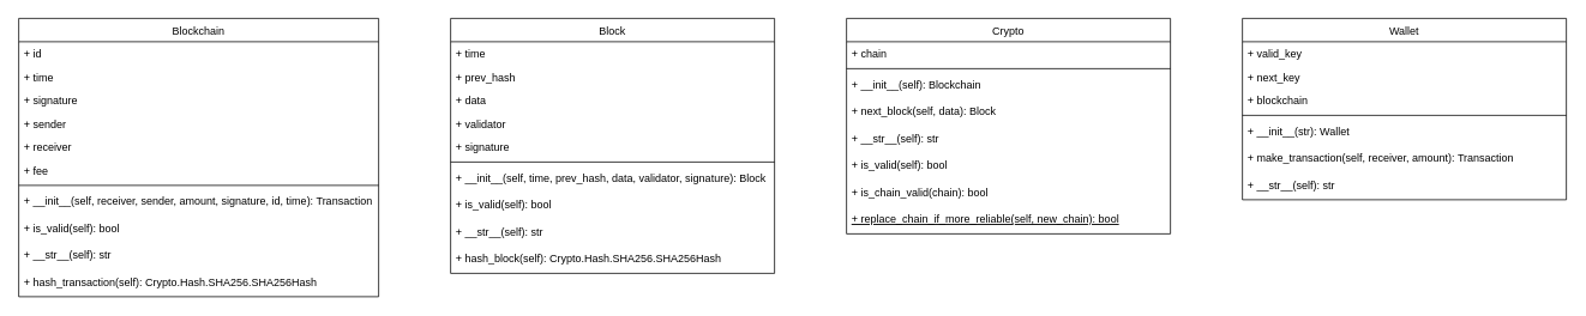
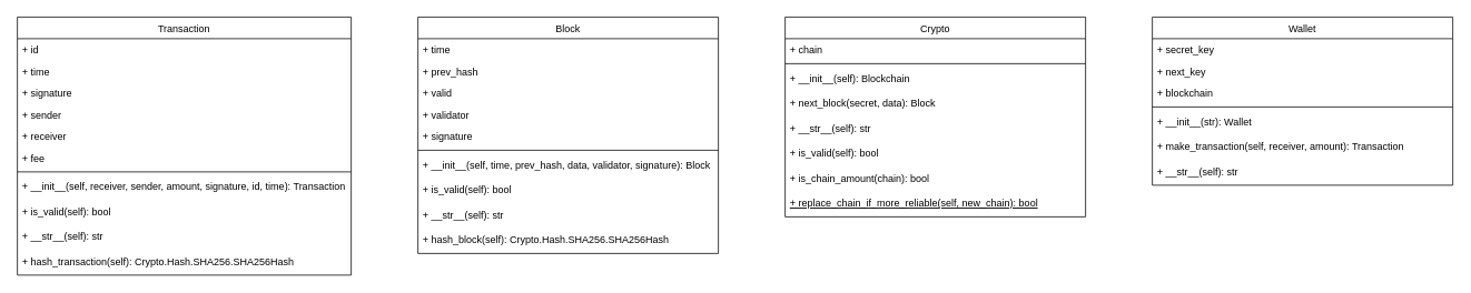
  <mxCell id="0" />
  <mxCell id="1" parent="0" />
- <mxCell id="2" value="Blockchain" style="swimlane;fontStyle=0;align=center;verticalAlign=top;childLayout=stackLayout;horizontal=1;startSize=26;horizontalStack=0;resizeParent=1;resizeLast=0;collapsible=1;marginBottom=0;rounded=0;shadow=0;strokeWidth=1;" parent="1" vertex="1"><mxGeometry x="20" y="20" width="400" height="310" as="geometry"><mxRectangle x="130" y="380" width="160" height="26" as="alternateBounds" /></mxGeometry></mxCell>
+ <mxCell id="2" value="Transaction" style="swimlane;fontStyle=0;align=center;verticalAlign=top;childLayout=stackLayout;horizontal=1;startSize=26;horizontalStack=0;resizeParent=1;resizeLast=0;collapsible=1;marginBottom=0;rounded=0;shadow=0;strokeWidth=1;" parent="1" vertex="1"><mxGeometry x="20" y="20" width="400" height="310" as="geometry"><mxRectangle x="130" y="380" width="160" height="26" as="alternateBounds" /></mxGeometry></mxCell>
  <mxCell id="3" value="+ id" style="text;align=left;verticalAlign=top;spacingLeft=4;spacingRight=4;overflow=hidden;rotatable=0;points=[[0,0.5],[1,0.5]];portConstraint=eastwest;" parent="2" vertex="1"><mxGeometry y="26" width="400" height="26" as="geometry" /></mxCell>
  <mxCell id="4" value="+ time" style="text;align=left;verticalAlign=top;spacingLeft=4;spacingRight=4;overflow=hidden;rotatable=0;points=[[0,0.5],[1,0.5]];portConstraint=eastwest;" vertex="1" parent="2"><mxGeometry y="52" width="400" height="26" as="geometry" /></mxCell>
  <mxCell id="5" value="+ signature" style="text;align=left;verticalAlign=top;spacingLeft=4;spacingRight=4;overflow=hidden;rotatable=0;points=[[0,0.5],[1,0.5]];portConstraint=eastwest;" vertex="1" parent="2"><mxGeometry y="78" width="400" height="26" as="geometry" /></mxCell>
  <mxCell id="6" value="+ sender" style="text;align=left;verticalAlign=top;spacingLeft=4;spacingRight=4;overflow=hidden;rotatable=0;points=[[0,0.5],[1,0.5]];portConstraint=eastwest;" vertex="1" parent="2"><mxGeometry y="104" width="400" height="26" as="geometry" /></mxCell>
  <mxCell id="7" value="+ receiver" style="text;align=left;verticalAlign=top;spacingLeft=4;spacingRight=4;overflow=hidden;rotatable=0;points=[[0,0.5],[1,0.5]];portConstraint=eastwest;" vertex="1" parent="2"><mxGeometry y="130" width="400" height="26" as="geometry" /></mxCell>
  <mxCell id="8" value="+ fee" style="text;align=left;verticalAlign=top;spacingLeft=4;spacingRight=4;overflow=hidden;rotatable=0;points=[[0,0.5],[1,0.5]];portConstraint=eastwest;" vertex="1" parent="2"><mxGeometry y="156" width="400" height="26" as="geometry" /></mxCell>
  <mxCell id="9" value="" style="line;html=1;strokeWidth=1;align=left;verticalAlign=middle;spacingTop=-1;spacingLeft=3;spacingRight=3;rotatable=0;labelPosition=right;points=[];portConstraint=eastwest;" parent="2" vertex="1"><mxGeometry y="182" width="400" height="8" as="geometry" /></mxCell>
  <mxCell id="10" value="+ __init__(self, receiver, sender, amount, signature, id, time): Transaction" style="text;align=left;verticalAlign=top;spacingLeft=4;spacingRight=4;overflow=hidden;rotatable=0;points=[[0,0.5],[1,0.5]];portConstraint=eastwest;" parent="2" vertex="1"><mxGeometry y="190" width="400" height="30" as="geometry" /></mxCell>
  <mxCell id="11" value="+ is_valid(self): bool" style="text;align=left;verticalAlign=top;spacingLeft=4;spacingRight=4;overflow=hidden;rotatable=0;points=[[0,0.5],[1,0.5]];portConstraint=eastwest;" vertex="1" parent="2"><mxGeometry y="220" width="400" height="30" as="geometry" /></mxCell>
  <mxCell id="12" value="+ __str__(self): str" style="text;align=left;verticalAlign=top;spacingLeft=4;spacingRight=4;overflow=hidden;rotatable=0;points=[[0,0.5],[1,0.5]];portConstraint=eastwest;" vertex="1" parent="2"><mxGeometry y="250" width="400" height="30" as="geometry" /></mxCell>
  <mxCell id="13" value="+ hash_transaction(self): Crypto.Hash.SHA256.SHA256Hash" style="text;align=left;verticalAlign=top;spacingLeft=4;spacingRight=4;overflow=hidden;rotatable=0;points=[[0,0.5],[1,0.5]];portConstraint=eastwest;" vertex="1" parent="2"><mxGeometry y="280" width="400" height="30" as="geometry" /></mxCell>
  <mxCell id="14" value="Block" style="swimlane;fontStyle=0;align=center;verticalAlign=top;childLayout=stackLayout;horizontal=1;startSize=26;horizontalStack=0;resizeParent=1;resizeLast=0;collapsible=1;marginBottom=0;rounded=0;shadow=0;strokeWidth=1;" vertex="1" parent="1"><mxGeometry x="500" y="20" width="360" height="284" as="geometry"><mxRectangle x="130" y="380" width="160" height="26" as="alternateBounds" /></mxGeometry></mxCell>
  <mxCell id="15" value="+ time" style="text;align=left;verticalAlign=top;spacingLeft=4;spacingRight=4;overflow=hidden;rotatable=0;points=[[0,0.5],[1,0.5]];portConstraint=eastwest;" vertex="1" parent="14"><mxGeometry y="26" width="360" height="26" as="geometry" /></mxCell>
  <mxCell id="16" value="+ prev_hash" style="text;align=left;verticalAlign=top;spacingLeft=4;spacingRight=4;overflow=hidden;rotatable=0;points=[[0,0.5],[1,0.5]];portConstraint=eastwest;" vertex="1" parent="14"><mxGeometry y="52" width="360" height="26" as="geometry" /></mxCell>
- <mxCell id="17" value="+ data" style="text;align=left;verticalAlign=top;spacingLeft=4;spacingRight=4;overflow=hidden;rotatable=0;points=[[0,0.5],[1,0.5]];portConstraint=eastwest;" vertex="1" parent="14"><mxGeometry y="78" width="360" height="26" as="geometry" /></mxCell>
+ <mxCell id="17" value="+ valid" style="text;align=left;verticalAlign=top;spacingLeft=4;spacingRight=4;overflow=hidden;rotatable=0;points=[[0,0.5],[1,0.5]];portConstraint=eastwest;" vertex="1" parent="14"><mxGeometry y="78" width="360" height="26" as="geometry" /></mxCell>
  <mxCell id="18" value="+ validator" style="text;align=left;verticalAlign=top;spacingLeft=4;spacingRight=4;overflow=hidden;rotatable=0;points=[[0,0.5],[1,0.5]];portConstraint=eastwest;" vertex="1" parent="14"><mxGeometry y="104" width="360" height="26" as="geometry" /></mxCell>
  <mxCell id="19" value="+ signature" style="text;align=left;verticalAlign=top;spacingLeft=4;spacingRight=4;overflow=hidden;rotatable=0;points=[[0,0.5],[1,0.5]];portConstraint=eastwest;" vertex="1" parent="14"><mxGeometry y="130" width="360" height="26" as="geometry" /></mxCell>
  <mxCell id="20" value="" style="line;html=1;strokeWidth=1;align=left;verticalAlign=middle;spacingTop=-1;spacingLeft=3;spacingRight=3;rotatable=0;labelPosition=right;points=[];portConstraint=eastwest;" vertex="1" parent="14"><mxGeometry y="156" width="360" height="8" as="geometry" /></mxCell>
  <mxCell id="21" value="+ __init__(self, time, prev_hash, data, validator, signature): Block" style="text;align=left;verticalAlign=top;spacingLeft=4;spacingRight=4;overflow=hidden;rotatable=0;points=[[0,0.5],[1,0.5]];portConstraint=eastwest;" vertex="1" parent="14"><mxGeometry y="164" width="360" height="30" as="geometry" /></mxCell>
  <mxCell id="22" value="+ is_valid(self): bool" style="text;align=left;verticalAlign=top;spacingLeft=4;spacingRight=4;overflow=hidden;rotatable=0;points=[[0,0.5],[1,0.5]];portConstraint=eastwest;" vertex="1" parent="14"><mxGeometry y="194" width="360" height="30" as="geometry" /></mxCell>
  <mxCell id="23" value="+ __str__(self): str" style="text;align=left;verticalAlign=top;spacingLeft=4;spacingRight=4;overflow=hidden;rotatable=0;points=[[0,0.5],[1,0.5]];portConstraint=eastwest;" vertex="1" parent="14"><mxGeometry y="224" width="360" height="30" as="geometry" /></mxCell>
  <mxCell id="24" value="+ hash_block(self): Crypto.Hash.SHA256.SHA256Hash" style="text;align=left;verticalAlign=top;spacingLeft=4;spacingRight=4;overflow=hidden;rotatable=0;points=[[0,0.5],[1,0.5]];portConstraint=eastwest;" vertex="1" parent="14"><mxGeometry y="254" width="360" height="30" as="geometry" /></mxCell>
  <mxCell id="25" value="Crypto" style="swimlane;fontStyle=0;align=center;verticalAlign=top;childLayout=stackLayout;horizontal=1;startSize=26;horizontalStack=0;resizeParent=1;resizeLast=0;collapsible=1;marginBottom=0;rounded=0;shadow=0;strokeWidth=1;" vertex="1" parent="1"><mxGeometry x="940" y="20" width="360" height="240" as="geometry"><mxRectangle x="130" y="380" width="160" height="26" as="alternateBounds" /></mxGeometry></mxCell>
  <mxCell id="26" value="+ chain" style="text;align=left;verticalAlign=top;spacingLeft=4;spacingRight=4;overflow=hidden;rotatable=0;points=[[0,0.5],[1,0.5]];portConstraint=eastwest;" vertex="1" parent="25"><mxGeometry y="26" width="360" height="26" as="geometry" /></mxCell>
  <mxCell id="27" value="" style="line;html=1;strokeWidth=1;align=left;verticalAlign=middle;spacingTop=-1;spacingLeft=3;spacingRight=3;rotatable=0;labelPosition=right;points=[];portConstraint=eastwest;" vertex="1" parent="25"><mxGeometry y="52" width="360" height="8" as="geometry" /></mxCell>
  <mxCell id="28" value="+ __init__(self): Blockchain" style="text;align=left;verticalAlign=top;spacingLeft=4;spacingRight=4;overflow=hidden;rotatable=0;points=[[0,0.5],[1,0.5]];portConstraint=eastwest;" vertex="1" parent="25"><mxGeometry y="60" width="360" height="30" as="geometry" /></mxCell>
- <mxCell id="29" value="+ next_block(self, data): Block" style="text;align=left;verticalAlign=top;spacingLeft=4;spacingRight=4;overflow=hidden;rotatable=0;points=[[0,0.5],[1,0.5]];portConstraint=eastwest;" vertex="1" parent="25"><mxGeometry y="90" width="360" height="30" as="geometry" /></mxCell>
+ <mxCell id="29" value="+ next_block(secret, data): Block" style="text;align=left;verticalAlign=top;spacingLeft=4;spacingRight=4;overflow=hidden;rotatable=0;points=[[0,0.5],[1,0.5]];portConstraint=eastwest;" vertex="1" parent="25"><mxGeometry y="90" width="360" height="30" as="geometry" /></mxCell>
  <mxCell id="30" value="+ __str__(self): str" style="text;align=left;verticalAlign=top;spacingLeft=4;spacingRight=4;overflow=hidden;rotatable=0;points=[[0,0.5],[1,0.5]];portConstraint=eastwest;" vertex="1" parent="25"><mxGeometry y="120" width="360" height="30" as="geometry" /></mxCell>
  <mxCell id="31" value="+ is_valid(self): bool" style="text;align=left;verticalAlign=top;spacingLeft=4;spacingRight=4;overflow=hidden;rotatable=0;points=[[0,0.5],[1,0.5]];portConstraint=eastwest;" vertex="1" parent="25"><mxGeometry y="150" width="360" height="30" as="geometry" /></mxCell>
- <mxCell id="32" value="+ is_chain_valid(chain): bool" style="text;align=left;verticalAlign=top;spacingLeft=4;spacingRight=4;overflow=hidden;rotatable=0;points=[[0,0.5],[1,0.5]];portConstraint=eastwest;" vertex="1" parent="25"><mxGeometry y="180" width="360" height="30" as="geometry" /></mxCell>
+ <mxCell id="32" value="+ is_chain_amount(chain): bool" style="text;align=left;verticalAlign=top;spacingLeft=4;spacingRight=4;overflow=hidden;rotatable=0;points=[[0,0.5],[1,0.5]];portConstraint=eastwest;" vertex="1" parent="25"><mxGeometry y="180" width="360" height="30" as="geometry" /></mxCell>
  <mxCell id="33" value="+ replace_chain_if_more_reliable(self, new_chain): bool" style="text;align=left;verticalAlign=top;spacingLeft=4;spacingRight=4;overflow=hidden;rotatable=0;points=[[0,0.5],[1,0.5]];portConstraint=eastwest;fontStyle=4" vertex="1" parent="25"><mxGeometry y="210" width="360" height="30" as="geometry" /></mxCell>
  <mxCell id="34" value="Wallet" style="swimlane;fontStyle=0;align=center;verticalAlign=top;childLayout=stackLayout;horizontal=1;startSize=26;horizontalStack=0;resizeParent=1;resizeLast=0;collapsible=1;marginBottom=0;rounded=0;shadow=0;strokeWidth=1;" vertex="1" parent="1"><mxGeometry x="1380" y="20" width="360" height="202" as="geometry"><mxRectangle x="130" y="380" width="160" height="26" as="alternateBounds" /></mxGeometry></mxCell>
- <mxCell id="35" value="+ valid_key" style="text;align=left;verticalAlign=top;spacingLeft=4;spacingRight=4;overflow=hidden;rotatable=0;points=[[0,0.5],[1,0.5]];portConstraint=eastwest;" vertex="1" parent="34"><mxGeometry y="26" width="360" height="26" as="geometry" /></mxCell>
+ <mxCell id="35" value="+ secret_key" style="text;align=left;verticalAlign=top;spacingLeft=4;spacingRight=4;overflow=hidden;rotatable=0;points=[[0,0.5],[1,0.5]];portConstraint=eastwest;" vertex="1" parent="34"><mxGeometry y="26" width="360" height="26" as="geometry" /></mxCell>
  <mxCell id="36" value="+ next_key" style="text;align=left;verticalAlign=top;spacingLeft=4;spacingRight=4;overflow=hidden;rotatable=0;points=[[0,0.5],[1,0.5]];portConstraint=eastwest;" vertex="1" parent="34"><mxGeometry y="52" width="360" height="26" as="geometry" /></mxCell>
  <mxCell id="37" value="+ blockchain" style="text;align=left;verticalAlign=top;spacingLeft=4;spacingRight=4;overflow=hidden;rotatable=0;points=[[0,0.5],[1,0.5]];portConstraint=eastwest;" vertex="1" parent="34"><mxGeometry y="78" width="360" height="26" as="geometry" /></mxCell>
  <mxCell id="38" value="" style="line;html=1;strokeWidth=1;align=left;verticalAlign=middle;spacingTop=-1;spacingLeft=3;spacingRight=3;rotatable=0;labelPosition=right;points=[];portConstraint=eastwest;" vertex="1" parent="34"><mxGeometry y="104" width="360" height="8" as="geometry" /></mxCell>
  <mxCell id="39" value="+ __init__(str): Wallet" style="text;align=left;verticalAlign=top;spacingLeft=4;spacingRight=4;overflow=hidden;rotatable=0;points=[[0,0.5],[1,0.5]];portConstraint=eastwest;" vertex="1" parent="34"><mxGeometry y="112" width="360" height="30" as="geometry" /></mxCell>
  <mxCell id="40" value="+ make_transaction(self, receiver, amount): Transaction" style="text;align=left;verticalAlign=top;spacingLeft=4;spacingRight=4;overflow=hidden;rotatable=0;points=[[0,0.5],[1,0.5]];portConstraint=eastwest;" vertex="1" parent="34"><mxGeometry y="142" width="360" height="30" as="geometry" /></mxCell>
  <mxCell id="41" value="+ __str__(self): str" style="text;align=left;verticalAlign=top;spacingLeft=4;spacingRight=4;overflow=hidden;rotatable=0;points=[[0,0.5],[1,0.5]];portConstraint=eastwest;" vertex="1" parent="34"><mxGeometry y="172" width="360" height="30" as="geometry" /></mxCell>
